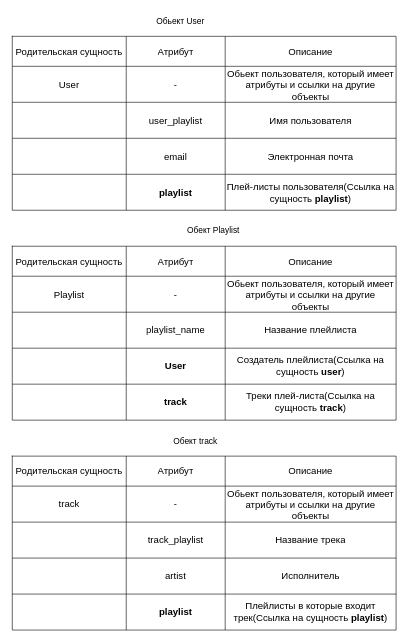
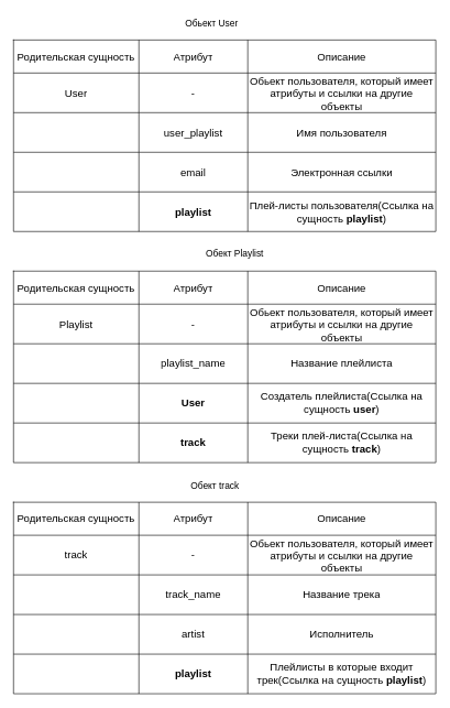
  <mxCell id="0" />
  <mxCell id="1" parent="0" />
- <mxCell id="2" value="&lt;font style=&quot;font-size: 14px;&quot;&gt;Обьект User&lt;/font&gt;" style="text;html=1;align=center;verticalAlign=middle;resizable=0;points=[];autosize=1;strokeColor=none;fillColor=none;" parent="1" vertex="1"><mxGeometry x="245" y="20" width="110" height="30" as="geometry" /></mxCell>
+ <mxCell id="2" value="&lt;font style=&quot;font-size: 14px;&quot;&gt;Обьект User&lt;/font&gt;" style="text;html=1;align=center;verticalAlign=middle;resizable=0;points=[];autosize=1;strokeColor=none;fillColor=none;" parent="1" vertex="1"><mxGeometry x="265" width="110" height="30" as="geometry" y="20" /></mxCell>
  <mxCell id="3" value="" style="shape=table;startSize=0;container=1;collapsible=0;childLayout=tableLayout;fontSize=16;" parent="1" vertex="1"><mxGeometry x="20" y="60" width="640" height="290" as="geometry" /></mxCell>
  <mxCell id="4" value="" style="shape=tableRow;horizontal=0;startSize=0;swimlaneHead=0;swimlaneBody=0;strokeColor=inherit;top=0;left=0;bottom=0;right=0;collapsible=0;dropTarget=0;fillColor=none;points=[[0,0.5],[1,0.5]];portConstraint=eastwest;fontSize=16;" parent="3" vertex="1"><mxGeometry width="640" height="50" as="geometry" /></mxCell>
  <mxCell id="5" value="Родительская сущность" style="shape=partialRectangle;html=1;whiteSpace=wrap;connectable=0;strokeColor=inherit;overflow=hidden;fillColor=none;top=0;left=0;bottom=0;right=0;pointerEvents=1;fontSize=16;" parent="4" vertex="1"><mxGeometry width="190" height="50" as="geometry"><mxRectangle width="190" height="50" as="alternateBounds" /></mxGeometry></mxCell>
  <mxCell id="6" value="Атрибут" style="shape=partialRectangle;html=1;whiteSpace=wrap;connectable=0;strokeColor=inherit;overflow=hidden;fillColor=none;top=0;left=0;bottom=0;right=0;pointerEvents=1;fontSize=16;" parent="4" vertex="1"><mxGeometry x="190" width="165" height="50" as="geometry"><mxRectangle width="165" height="50" as="alternateBounds" /></mxGeometry></mxCell>
  <mxCell id="7" value="Описание" style="shape=partialRectangle;html=1;whiteSpace=wrap;connectable=0;strokeColor=inherit;overflow=hidden;fillColor=none;top=0;left=0;bottom=0;right=0;pointerEvents=1;fontSize=16;" parent="4" vertex="1"><mxGeometry x="355" width="285" height="50" as="geometry"><mxRectangle width="285" height="50" as="alternateBounds" /></mxGeometry></mxCell>
  <mxCell id="8" value="" style="shape=tableRow;horizontal=0;startSize=0;swimlaneHead=0;swimlaneBody=0;strokeColor=inherit;top=0;left=0;bottom=0;right=0;collapsible=0;dropTarget=0;fillColor=none;points=[[0,0.5],[1,0.5]];portConstraint=eastwest;fontSize=16;" parent="3" vertex="1"><mxGeometry y="50" width="640" height="60" as="geometry" /></mxCell>
  <mxCell id="9" value="User" style="shape=partialRectangle;html=1;whiteSpace=wrap;connectable=0;strokeColor=inherit;overflow=hidden;fillColor=none;top=0;left=0;bottom=0;right=0;pointerEvents=1;fontSize=16;" parent="8" vertex="1"><mxGeometry width="190" height="60" as="geometry"><mxRectangle width="190" height="60" as="alternateBounds" /></mxGeometry></mxCell>
  <mxCell id="10" value="-" style="shape=partialRectangle;html=1;whiteSpace=wrap;connectable=0;strokeColor=inherit;overflow=hidden;fillColor=none;top=0;left=0;bottom=0;right=0;pointerEvents=1;fontSize=16;" parent="8" vertex="1"><mxGeometry x="190" width="165" height="60" as="geometry"><mxRectangle width="165" height="60" as="alternateBounds" /></mxGeometry></mxCell>
  <mxCell id="11" value="Обьект пользователя, который имеет атрибуты и ссылки на другие объекты" style="shape=partialRectangle;html=1;whiteSpace=wrap;connectable=0;strokeColor=inherit;overflow=hidden;fillColor=none;top=0;left=0;bottom=0;right=0;pointerEvents=1;fontSize=16;" parent="8" vertex="1"><mxGeometry x="355" width="285" height="60" as="geometry"><mxRectangle width="285" height="60" as="alternateBounds" /></mxGeometry></mxCell>
  <mxCell id="12" value="" style="shape=tableRow;horizontal=0;startSize=0;swimlaneHead=0;swimlaneBody=0;strokeColor=inherit;top=0;left=0;bottom=0;right=0;collapsible=0;dropTarget=0;fillColor=none;points=[[0,0.5],[1,0.5]];portConstraint=eastwest;fontSize=16;" parent="3" vertex="1"><mxGeometry y="110" width="640" height="60" as="geometry" /></mxCell>
  <mxCell id="13" value="" style="shape=partialRectangle;html=1;whiteSpace=wrap;connectable=0;strokeColor=inherit;overflow=hidden;fillColor=none;top=0;left=0;bottom=0;right=0;pointerEvents=1;fontSize=16;" parent="12" vertex="1"><mxGeometry width="190" height="60" as="geometry"><mxRectangle width="190" height="60" as="alternateBounds" /></mxGeometry></mxCell>
  <mxCell id="14" value="user_playlist" style="shape=partialRectangle;html=1;whiteSpace=wrap;connectable=0;strokeColor=inherit;overflow=hidden;fillColor=none;top=0;left=0;bottom=0;right=0;pointerEvents=1;fontSize=16;" parent="12" vertex="1"><mxGeometry x="190" width="165" height="60" as="geometry"><mxRectangle width="165" height="60" as="alternateBounds" /></mxGeometry></mxCell>
  <mxCell id="15" value="Имя пользователя" style="shape=partialRectangle;html=1;whiteSpace=wrap;connectable=0;strokeColor=inherit;overflow=hidden;fillColor=none;top=0;left=0;bottom=0;right=0;pointerEvents=1;fontSize=16;" parent="12" vertex="1"><mxGeometry x="355" width="285" height="60" as="geometry"><mxRectangle width="285" height="60" as="alternateBounds" /></mxGeometry></mxCell>
  <mxCell id="16" value="" style="shape=tableRow;horizontal=0;startSize=0;swimlaneHead=0;swimlaneBody=0;strokeColor=inherit;top=0;left=0;bottom=0;right=0;collapsible=0;dropTarget=0;fillColor=none;points=[[0,0.5],[1,0.5]];portConstraint=eastwest;fontSize=16;" parent="3" vertex="1"><mxGeometry y="170" width="640" height="60" as="geometry" /></mxCell>
  <mxCell id="17" value="" style="shape=partialRectangle;html=1;whiteSpace=wrap;connectable=0;strokeColor=inherit;overflow=hidden;fillColor=none;top=0;left=0;bottom=0;right=0;pointerEvents=1;fontSize=16;" parent="16" vertex="1"><mxGeometry width="190" height="60" as="geometry"><mxRectangle width="190" height="60" as="alternateBounds" /></mxGeometry></mxCell>
  <mxCell id="18" value="email" style="shape=partialRectangle;html=1;whiteSpace=wrap;connectable=0;strokeColor=inherit;overflow=hidden;fillColor=none;top=0;left=0;bottom=0;right=0;pointerEvents=1;fontSize=16;" parent="16" vertex="1"><mxGeometry x="190" width="165" height="60" as="geometry"><mxRectangle width="165" height="60" as="alternateBounds" /></mxGeometry></mxCell>
- <mxCell id="19" value="Электронная почта" style="shape=partialRectangle;html=1;whiteSpace=wrap;connectable=0;strokeColor=inherit;overflow=hidden;fillColor=none;top=0;left=0;bottom=0;right=0;pointerEvents=1;fontSize=16;" parent="16" vertex="1"><mxGeometry x="355" width="285" height="60" as="geometry"><mxRectangle width="285" height="60" as="alternateBounds" /></mxGeometry></mxCell>
+ <mxCell id="19" value="Электронная ссылки" style="shape=partialRectangle;html=1;whiteSpace=wrap;connectable=0;strokeColor=inherit;overflow=hidden;fillColor=none;top=0;left=0;bottom=0;right=0;pointerEvents=1;fontSize=16;" parent="16" vertex="1"><mxGeometry x="355" width="285" height="60" as="geometry"><mxRectangle width="285" height="60" as="alternateBounds" /></mxGeometry></mxCell>
  <mxCell id="20" value="" style="shape=tableRow;horizontal=0;startSize=0;swimlaneHead=0;swimlaneBody=0;strokeColor=inherit;top=0;left=0;bottom=0;right=0;collapsible=0;dropTarget=0;fillColor=none;points=[[0,0.5],[1,0.5]];portConstraint=eastwest;fontSize=16;" parent="3" vertex="1"><mxGeometry y="230" width="640" height="60" as="geometry" /></mxCell>
  <mxCell id="21" value="" style="shape=partialRectangle;html=1;whiteSpace=wrap;connectable=0;strokeColor=inherit;overflow=hidden;fillColor=none;top=0;left=0;bottom=0;right=0;pointerEvents=1;fontSize=16;" parent="20" vertex="1"><mxGeometry width="190" height="60" as="geometry"><mxRectangle width="190" height="60" as="alternateBounds" /></mxGeometry></mxCell>
  <mxCell id="22" value="&lt;b&gt;playlist&lt;/b&gt;" style="shape=partialRectangle;html=1;whiteSpace=wrap;connectable=0;strokeColor=inherit;overflow=hidden;fillColor=none;top=0;left=0;bottom=0;right=0;pointerEvents=1;fontSize=16;" parent="20" vertex="1"><mxGeometry x="190" width="165" height="60" as="geometry"><mxRectangle width="165" height="60" as="alternateBounds" /></mxGeometry></mxCell>
  <mxCell id="23" value="Плей-листы пользователя(Ссылка на сущность &lt;b&gt;playlist&lt;/b&gt;)" style="shape=partialRectangle;html=1;whiteSpace=wrap;connectable=0;strokeColor=inherit;overflow=hidden;fillColor=none;top=0;left=0;bottom=0;right=0;pointerEvents=1;fontSize=16;" parent="20" vertex="1"><mxGeometry x="355" width="285" height="60" as="geometry"><mxRectangle width="285" height="60" as="alternateBounds" /></mxGeometry></mxCell>
  <mxCell id="24" value="&lt;font style=&quot;font-size: 14px;&quot;&gt;Обект Playlist&lt;/font&gt;" style="text;html=1;align=center;verticalAlign=middle;resizable=0;points=[];autosize=1;strokeColor=none;fillColor=none;" parent="1" vertex="1"><mxGeometry x="300" y="368" width="110" height="30" as="geometry" /></mxCell>
  <mxCell id="25" value="" style="shape=table;startSize=0;container=1;collapsible=0;childLayout=tableLayout;fontSize=16;" parent="1" vertex="1"><mxGeometry x="20" y="410" width="640" height="290" as="geometry" /></mxCell>
  <mxCell id="26" value="" style="shape=tableRow;horizontal=0;startSize=0;swimlaneHead=0;swimlaneBody=0;strokeColor=inherit;top=0;left=0;bottom=0;right=0;collapsible=0;dropTarget=0;fillColor=none;points=[[0,0.5],[1,0.5]];portConstraint=eastwest;fontSize=16;" parent="25" vertex="1"><mxGeometry width="640" height="50" as="geometry" /></mxCell>
  <mxCell id="27" value="Родительская сущность" style="shape=partialRectangle;html=1;whiteSpace=wrap;connectable=0;strokeColor=inherit;overflow=hidden;fillColor=none;top=0;left=0;bottom=0;right=0;pointerEvents=1;fontSize=16;" parent="26" vertex="1"><mxGeometry width="190" height="50" as="geometry"><mxRectangle width="190" height="50" as="alternateBounds" /></mxGeometry></mxCell>
  <mxCell id="28" value="Атрибут" style="shape=partialRectangle;html=1;whiteSpace=wrap;connectable=0;strokeColor=inherit;overflow=hidden;fillColor=none;top=0;left=0;bottom=0;right=0;pointerEvents=1;fontSize=16;" parent="26" vertex="1"><mxGeometry x="190" width="165" height="50" as="geometry"><mxRectangle width="165" height="50" as="alternateBounds" /></mxGeometry></mxCell>
  <mxCell id="29" value="Описание" style="shape=partialRectangle;html=1;whiteSpace=wrap;connectable=0;strokeColor=inherit;overflow=hidden;fillColor=none;top=0;left=0;bottom=0;right=0;pointerEvents=1;fontSize=16;" parent="26" vertex="1"><mxGeometry x="355" width="285" height="50" as="geometry"><mxRectangle width="285" height="50" as="alternateBounds" /></mxGeometry></mxCell>
  <mxCell id="30" value="" style="shape=tableRow;horizontal=0;startSize=0;swimlaneHead=0;swimlaneBody=0;strokeColor=inherit;top=0;left=0;bottom=0;right=0;collapsible=0;dropTarget=0;fillColor=none;points=[[0,0.5],[1,0.5]];portConstraint=eastwest;fontSize=16;" parent="25" vertex="1"><mxGeometry y="50" width="640" height="60" as="geometry" /></mxCell>
  <mxCell id="31" value="Playlist" style="shape=partialRectangle;html=1;whiteSpace=wrap;connectable=0;strokeColor=inherit;overflow=hidden;fillColor=none;top=0;left=0;bottom=0;right=0;pointerEvents=1;fontSize=16;" parent="30" vertex="1"><mxGeometry width="190" height="60" as="geometry"><mxRectangle width="190" height="60" as="alternateBounds" /></mxGeometry></mxCell>
  <mxCell id="32" value="-" style="shape=partialRectangle;html=1;whiteSpace=wrap;connectable=0;strokeColor=inherit;overflow=hidden;fillColor=none;top=0;left=0;bottom=0;right=0;pointerEvents=1;fontSize=16;" parent="30" vertex="1"><mxGeometry x="190" width="165" height="60" as="geometry"><mxRectangle width="165" height="60" as="alternateBounds" /></mxGeometry></mxCell>
  <mxCell id="33" value="Обьект пользователя, который имеет атрибуты и ссылки на другие объекты" style="shape=partialRectangle;html=1;whiteSpace=wrap;connectable=0;strokeColor=inherit;overflow=hidden;fillColor=none;top=0;left=0;bottom=0;right=0;pointerEvents=1;fontSize=16;" parent="30" vertex="1"><mxGeometry x="355" width="285" height="60" as="geometry"><mxRectangle width="285" height="60" as="alternateBounds" /></mxGeometry></mxCell>
  <mxCell id="34" value="" style="shape=tableRow;horizontal=0;startSize=0;swimlaneHead=0;swimlaneBody=0;strokeColor=inherit;top=0;left=0;bottom=0;right=0;collapsible=0;dropTarget=0;fillColor=none;points=[[0,0.5],[1,0.5]];portConstraint=eastwest;fontSize=16;" parent="25" vertex="1"><mxGeometry y="110" width="640" height="60" as="geometry" /></mxCell>
  <mxCell id="35" value="" style="shape=partialRectangle;html=1;whiteSpace=wrap;connectable=0;strokeColor=inherit;overflow=hidden;fillColor=none;top=0;left=0;bottom=0;right=0;pointerEvents=1;fontSize=16;" parent="34" vertex="1"><mxGeometry width="190" height="60" as="geometry"><mxRectangle width="190" height="60" as="alternateBounds" /></mxGeometry></mxCell>
  <mxCell id="36" value="playlist_name" style="shape=partialRectangle;html=1;whiteSpace=wrap;connectable=0;strokeColor=inherit;overflow=hidden;fillColor=none;top=0;left=0;bottom=0;right=0;pointerEvents=1;fontSize=16;" parent="34" vertex="1"><mxGeometry x="190" width="165" height="60" as="geometry"><mxRectangle width="165" height="60" as="alternateBounds" /></mxGeometry></mxCell>
  <mxCell id="37" value="Название плейлиста" style="shape=partialRectangle;html=1;whiteSpace=wrap;connectable=0;strokeColor=inherit;overflow=hidden;fillColor=none;top=0;left=0;bottom=0;right=0;pointerEvents=1;fontSize=16;" parent="34" vertex="1"><mxGeometry x="355" width="285" height="60" as="geometry"><mxRectangle width="285" height="60" as="alternateBounds" /></mxGeometry></mxCell>
  <mxCell id="38" value="" style="shape=tableRow;horizontal=0;startSize=0;swimlaneHead=0;swimlaneBody=0;strokeColor=inherit;top=0;left=0;bottom=0;right=0;collapsible=0;dropTarget=0;fillColor=none;points=[[0,0.5],[1,0.5]];portConstraint=eastwest;fontSize=16;" parent="25" vertex="1"><mxGeometry y="170" width="640" height="60" as="geometry" /></mxCell>
  <mxCell id="39" value="" style="shape=partialRectangle;html=1;whiteSpace=wrap;connectable=0;strokeColor=inherit;overflow=hidden;fillColor=none;top=0;left=0;bottom=0;right=0;pointerEvents=1;fontSize=16;" parent="38" vertex="1"><mxGeometry width="190" height="60" as="geometry"><mxRectangle width="190" height="60" as="alternateBounds" /></mxGeometry></mxCell>
  <mxCell id="40" value="&lt;b&gt;User&lt;/b&gt;" style="shape=partialRectangle;html=1;whiteSpace=wrap;connectable=0;strokeColor=inherit;overflow=hidden;fillColor=none;top=0;left=0;bottom=0;right=0;pointerEvents=1;fontSize=16;" parent="38" vertex="1"><mxGeometry x="190" width="165" height="60" as="geometry"><mxRectangle width="165" height="60" as="alternateBounds" /></mxGeometry></mxCell>
  <mxCell id="41" value="Создатель плейлиста(Ссылка на сущность &lt;b&gt;user&lt;/b&gt;)" style="shape=partialRectangle;html=1;whiteSpace=wrap;connectable=0;strokeColor=inherit;overflow=hidden;fillColor=none;top=0;left=0;bottom=0;right=0;pointerEvents=1;fontSize=16;" parent="38" vertex="1"><mxGeometry x="355" width="285" height="60" as="geometry"><mxRectangle width="285" height="60" as="alternateBounds" /></mxGeometry></mxCell>
  <mxCell id="42" value="" style="shape=tableRow;horizontal=0;startSize=0;swimlaneHead=0;swimlaneBody=0;strokeColor=inherit;top=0;left=0;bottom=0;right=0;collapsible=0;dropTarget=0;fillColor=none;points=[[0,0.5],[1,0.5]];portConstraint=eastwest;fontSize=16;" parent="25" vertex="1"><mxGeometry y="230" width="640" height="60" as="geometry" /></mxCell>
  <mxCell id="43" value="" style="shape=partialRectangle;html=1;whiteSpace=wrap;connectable=0;strokeColor=inherit;overflow=hidden;fillColor=none;top=0;left=0;bottom=0;right=0;pointerEvents=1;fontSize=16;" parent="42" vertex="1"><mxGeometry width="190" height="60" as="geometry"><mxRectangle width="190" height="60" as="alternateBounds" /></mxGeometry></mxCell>
  <mxCell id="44" value="&lt;b&gt;track&lt;/b&gt;" style="shape=partialRectangle;html=1;whiteSpace=wrap;connectable=0;strokeColor=inherit;overflow=hidden;fillColor=none;top=0;left=0;bottom=0;right=0;pointerEvents=1;fontSize=16;" parent="42" vertex="1"><mxGeometry x="190" width="165" height="60" as="geometry"><mxRectangle width="165" height="60" as="alternateBounds" /></mxGeometry></mxCell>
  <mxCell id="45" value="Треки плей-листа(Ссылка на сущность &lt;b&gt;track&lt;/b&gt;)" style="shape=partialRectangle;html=1;whiteSpace=wrap;connectable=0;strokeColor=inherit;overflow=hidden;fillColor=none;top=0;left=0;bottom=0;right=0;pointerEvents=1;fontSize=16;" parent="42" vertex="1"><mxGeometry x="355" width="285" height="60" as="geometry"><mxRectangle width="285" height="60" as="alternateBounds" /></mxGeometry></mxCell>
  <mxCell id="46" value="&lt;font style=&quot;font-size: 14px;&quot;&gt;Обект track&lt;/font&gt;" style="text;html=1;align=center;verticalAlign=middle;resizable=0;points=[];autosize=1;strokeColor=none;fillColor=none;" parent="1" vertex="1"><mxGeometry x="275" y="720" width="100" height="30" as="geometry" /></mxCell>
  <mxCell id="47" value="" style="shape=table;startSize=0;container=1;collapsible=0;childLayout=tableLayout;fontSize=16;" parent="1" vertex="1"><mxGeometry x="20" y="760" width="640" height="290" as="geometry" /></mxCell>
  <mxCell id="48" value="" style="shape=tableRow;horizontal=0;startSize=0;swimlaneHead=0;swimlaneBody=0;strokeColor=inherit;top=0;left=0;bottom=0;right=0;collapsible=0;dropTarget=0;fillColor=none;points=[[0,0.5],[1,0.5]];portConstraint=eastwest;fontSize=16;" parent="47" vertex="1"><mxGeometry width="640" height="50" as="geometry" /></mxCell>
  <mxCell id="49" value="Родительская сущность" style="shape=partialRectangle;html=1;whiteSpace=wrap;connectable=0;strokeColor=inherit;overflow=hidden;fillColor=none;top=0;left=0;bottom=0;right=0;pointerEvents=1;fontSize=16;" parent="48" vertex="1"><mxGeometry width="190" height="50" as="geometry"><mxRectangle width="190" height="50" as="alternateBounds" /></mxGeometry></mxCell>
  <mxCell id="50" value="Атрибут" style="shape=partialRectangle;html=1;whiteSpace=wrap;connectable=0;strokeColor=inherit;overflow=hidden;fillColor=none;top=0;left=0;bottom=0;right=0;pointerEvents=1;fontSize=16;" parent="48" vertex="1"><mxGeometry x="190" width="165" height="50" as="geometry"><mxRectangle width="165" height="50" as="alternateBounds" /></mxGeometry></mxCell>
  <mxCell id="51" value="Описание" style="shape=partialRectangle;html=1;whiteSpace=wrap;connectable=0;strokeColor=inherit;overflow=hidden;fillColor=none;top=0;left=0;bottom=0;right=0;pointerEvents=1;fontSize=16;" parent="48" vertex="1"><mxGeometry x="355" width="285" height="50" as="geometry"><mxRectangle width="285" height="50" as="alternateBounds" /></mxGeometry></mxCell>
  <mxCell id="52" value="" style="shape=tableRow;horizontal=0;startSize=0;swimlaneHead=0;swimlaneBody=0;strokeColor=inherit;top=0;left=0;bottom=0;right=0;collapsible=0;dropTarget=0;fillColor=none;points=[[0,0.5],[1,0.5]];portConstraint=eastwest;fontSize=16;" parent="47" vertex="1"><mxGeometry y="50" width="640" height="60" as="geometry" /></mxCell>
  <mxCell id="53" value="track" style="shape=partialRectangle;html=1;whiteSpace=wrap;connectable=0;strokeColor=inherit;overflow=hidden;fillColor=none;top=0;left=0;bottom=0;right=0;pointerEvents=1;fontSize=16;" parent="52" vertex="1"><mxGeometry width="190" height="60" as="geometry"><mxRectangle width="190" height="60" as="alternateBounds" /></mxGeometry></mxCell>
  <mxCell id="54" value="-" style="shape=partialRectangle;html=1;whiteSpace=wrap;connectable=0;strokeColor=inherit;overflow=hidden;fillColor=none;top=0;left=0;bottom=0;right=0;pointerEvents=1;fontSize=16;" parent="52" vertex="1"><mxGeometry x="190" width="165" height="60" as="geometry"><mxRectangle width="165" height="60" as="alternateBounds" /></mxGeometry></mxCell>
  <mxCell id="55" value="Обьект пользователя, который имеет атрибуты и ссылки на другие объекты" style="shape=partialRectangle;html=1;whiteSpace=wrap;connectable=0;strokeColor=inherit;overflow=hidden;fillColor=none;top=0;left=0;bottom=0;right=0;pointerEvents=1;fontSize=16;" parent="52" vertex="1"><mxGeometry x="355" width="285" height="60" as="geometry"><mxRectangle width="285" height="60" as="alternateBounds" /></mxGeometry></mxCell>
  <mxCell id="56" value="" style="shape=tableRow;horizontal=0;startSize=0;swimlaneHead=0;swimlaneBody=0;strokeColor=inherit;top=0;left=0;bottom=0;right=0;collapsible=0;dropTarget=0;fillColor=none;points=[[0,0.5],[1,0.5]];portConstraint=eastwest;fontSize=16;" parent="47" vertex="1"><mxGeometry y="110" width="640" height="60" as="geometry" /></mxCell>
  <mxCell id="57" value="" style="shape=partialRectangle;html=1;whiteSpace=wrap;connectable=0;strokeColor=inherit;overflow=hidden;fillColor=none;top=0;left=0;bottom=0;right=0;pointerEvents=1;fontSize=16;" parent="56" vertex="1"><mxGeometry width="190" height="60" as="geometry"><mxRectangle width="190" height="60" as="alternateBounds" /></mxGeometry></mxCell>
- <mxCell id="58" value="track_playlist" style="shape=partialRectangle;html=1;whiteSpace=wrap;connectable=0;strokeColor=inherit;overflow=hidden;fillColor=none;top=0;left=0;bottom=0;right=0;pointerEvents=1;fontSize=16;" parent="56" vertex="1"><mxGeometry x="190" width="165" height="60" as="geometry"><mxRectangle width="165" height="60" as="alternateBounds" /></mxGeometry></mxCell>
+ <mxCell id="58" value="track_name" style="shape=partialRectangle;html=1;whiteSpace=wrap;connectable=0;strokeColor=inherit;overflow=hidden;fillColor=none;top=0;left=0;bottom=0;right=0;pointerEvents=1;fontSize=16;" parent="56" vertex="1"><mxGeometry x="190" width="165" height="60" as="geometry"><mxRectangle width="165" height="60" as="alternateBounds" /></mxGeometry></mxCell>
  <mxCell id="59" value="Название трека" style="shape=partialRectangle;html=1;whiteSpace=wrap;connectable=0;strokeColor=inherit;overflow=hidden;fillColor=none;top=0;left=0;bottom=0;right=0;pointerEvents=1;fontSize=16;" parent="56" vertex="1"><mxGeometry x="355" width="285" height="60" as="geometry"><mxRectangle width="285" height="60" as="alternateBounds" /></mxGeometry></mxCell>
  <mxCell id="60" value="" style="shape=tableRow;horizontal=0;startSize=0;swimlaneHead=0;swimlaneBody=0;strokeColor=inherit;top=0;left=0;bottom=0;right=0;collapsible=0;dropTarget=0;fillColor=none;points=[[0,0.5],[1,0.5]];portConstraint=eastwest;fontSize=16;" vertex="1" parent="47"><mxGeometry y="170" width="640" height="60" as="geometry" /></mxCell>
  <mxCell id="61" value="" style="shape=partialRectangle;html=1;whiteSpace=wrap;connectable=0;strokeColor=inherit;overflow=hidden;fillColor=none;top=0;left=0;bottom=0;right=0;pointerEvents=1;fontSize=16;" vertex="1" parent="60"><mxGeometry width="190" height="60" as="geometry"><mxRectangle width="190" height="60" as="alternateBounds" /></mxGeometry></mxCell>
  <mxCell id="62" value="artist" style="shape=partialRectangle;html=1;whiteSpace=wrap;connectable=0;strokeColor=inherit;overflow=hidden;fillColor=none;top=0;left=0;bottom=0;right=0;pointerEvents=1;fontSize=16;" vertex="1" parent="60"><mxGeometry x="190" width="165" height="60" as="geometry"><mxRectangle width="165" height="60" as="alternateBounds" /></mxGeometry></mxCell>
  <mxCell id="63" value="Исполнитель" style="shape=partialRectangle;html=1;whiteSpace=wrap;connectable=0;strokeColor=inherit;overflow=hidden;fillColor=none;top=0;left=0;bottom=0;right=0;pointerEvents=1;fontSize=16;" vertex="1" parent="60"><mxGeometry x="355" width="285" height="60" as="geometry"><mxRectangle width="285" height="60" as="alternateBounds" /></mxGeometry></mxCell>
  <mxCell id="64" value="" style="shape=tableRow;horizontal=0;startSize=0;swimlaneHead=0;swimlaneBody=0;strokeColor=inherit;top=0;left=0;bottom=0;right=0;collapsible=0;dropTarget=0;fillColor=none;points=[[0,0.5],[1,0.5]];portConstraint=eastwest;fontSize=16;" parent="47" vertex="1"><mxGeometry y="230" width="640" height="60" as="geometry" /></mxCell>
  <mxCell id="65" value="" style="shape=partialRectangle;html=1;whiteSpace=wrap;connectable=0;strokeColor=inherit;overflow=hidden;fillColor=none;top=0;left=0;bottom=0;right=0;pointerEvents=1;fontSize=16;" parent="64" vertex="1"><mxGeometry width="190" height="60" as="geometry"><mxRectangle width="190" height="60" as="alternateBounds" /></mxGeometry></mxCell>
  <mxCell id="66" value="&lt;b&gt;playlist&lt;/b&gt;" style="shape=partialRectangle;html=1;whiteSpace=wrap;connectable=0;strokeColor=inherit;overflow=hidden;fillColor=none;top=0;left=0;bottom=0;right=0;pointerEvents=1;fontSize=16;" parent="64" vertex="1"><mxGeometry x="190" width="165" height="60" as="geometry"><mxRectangle width="165" height="60" as="alternateBounds" /></mxGeometry></mxCell>
  <mxCell id="67" value="Плейлисты в которые входит трек(Ссылка на сущность &lt;b&gt;playlist&lt;/b&gt;)" style="shape=partialRectangle;html=1;whiteSpace=wrap;connectable=0;strokeColor=inherit;overflow=hidden;fillColor=none;top=0;left=0;bottom=0;right=0;pointerEvents=1;fontSize=16;" parent="64" vertex="1"><mxGeometry x="355" width="285" height="60" as="geometry"><mxRectangle width="285" height="60" as="alternateBounds" /></mxGeometry></mxCell>
